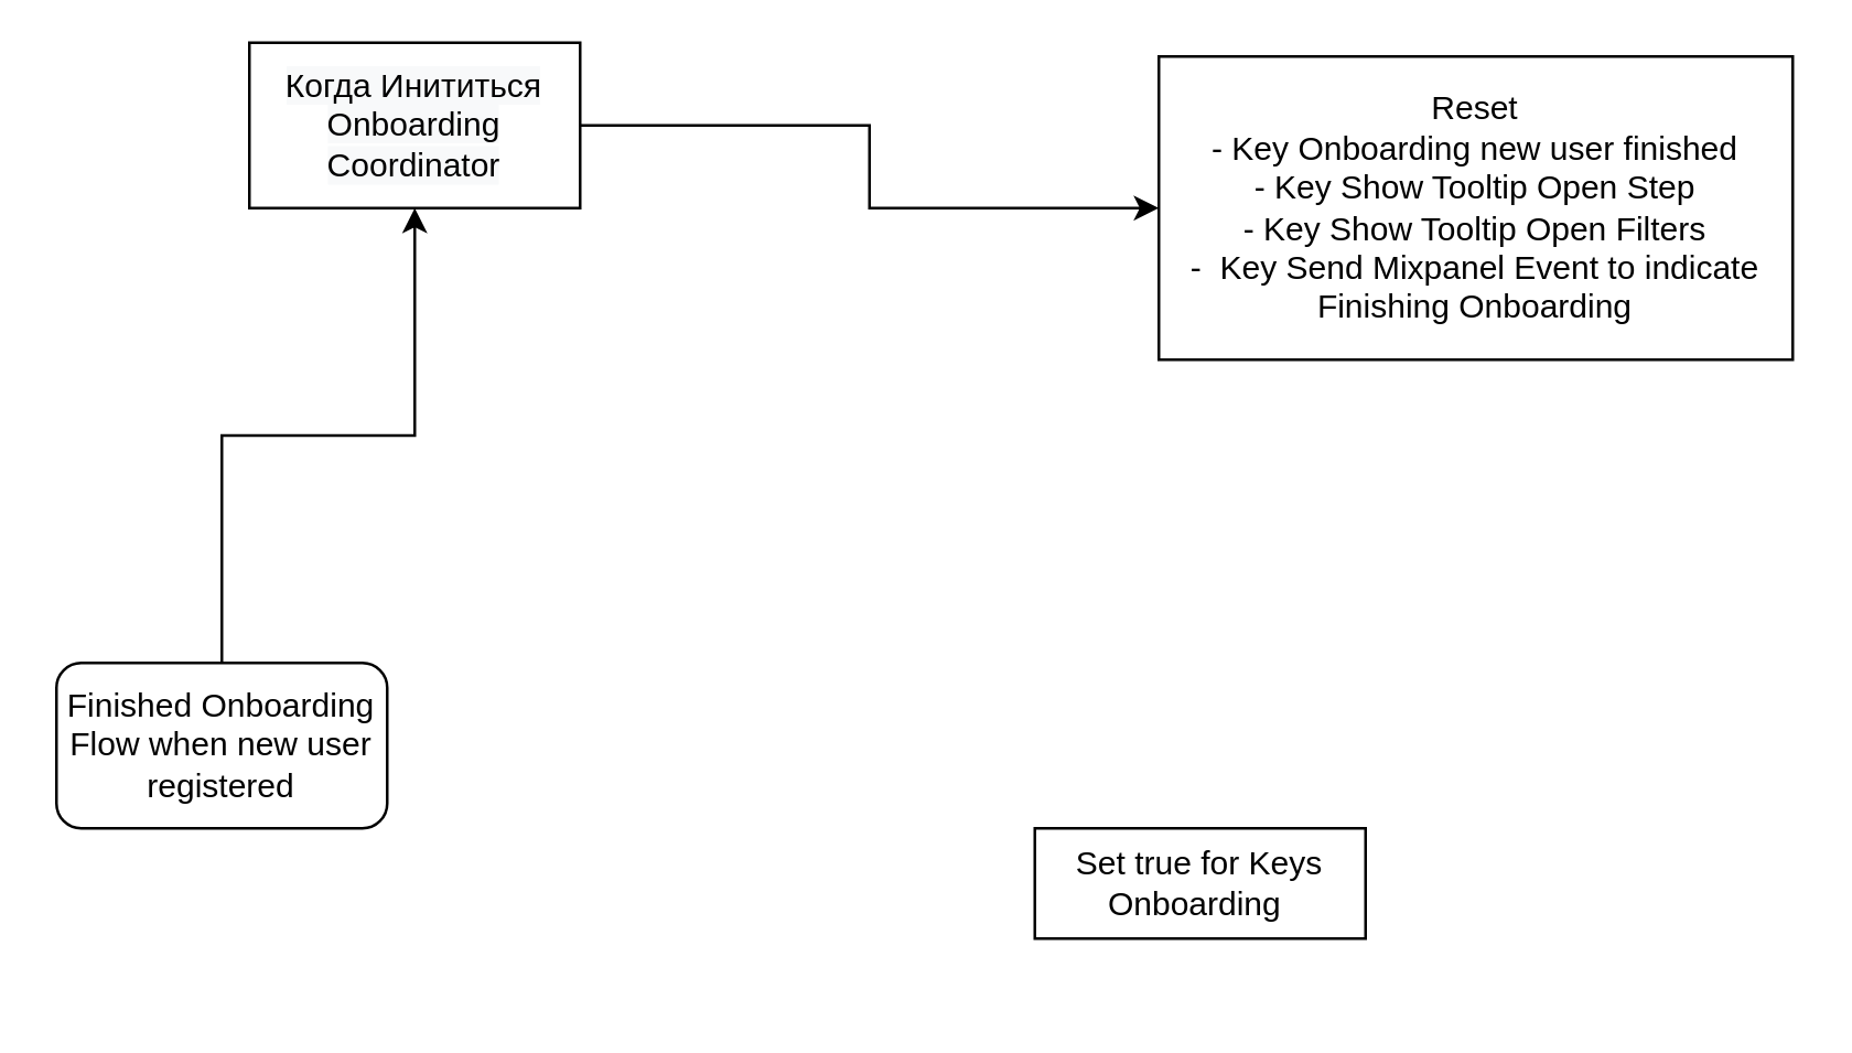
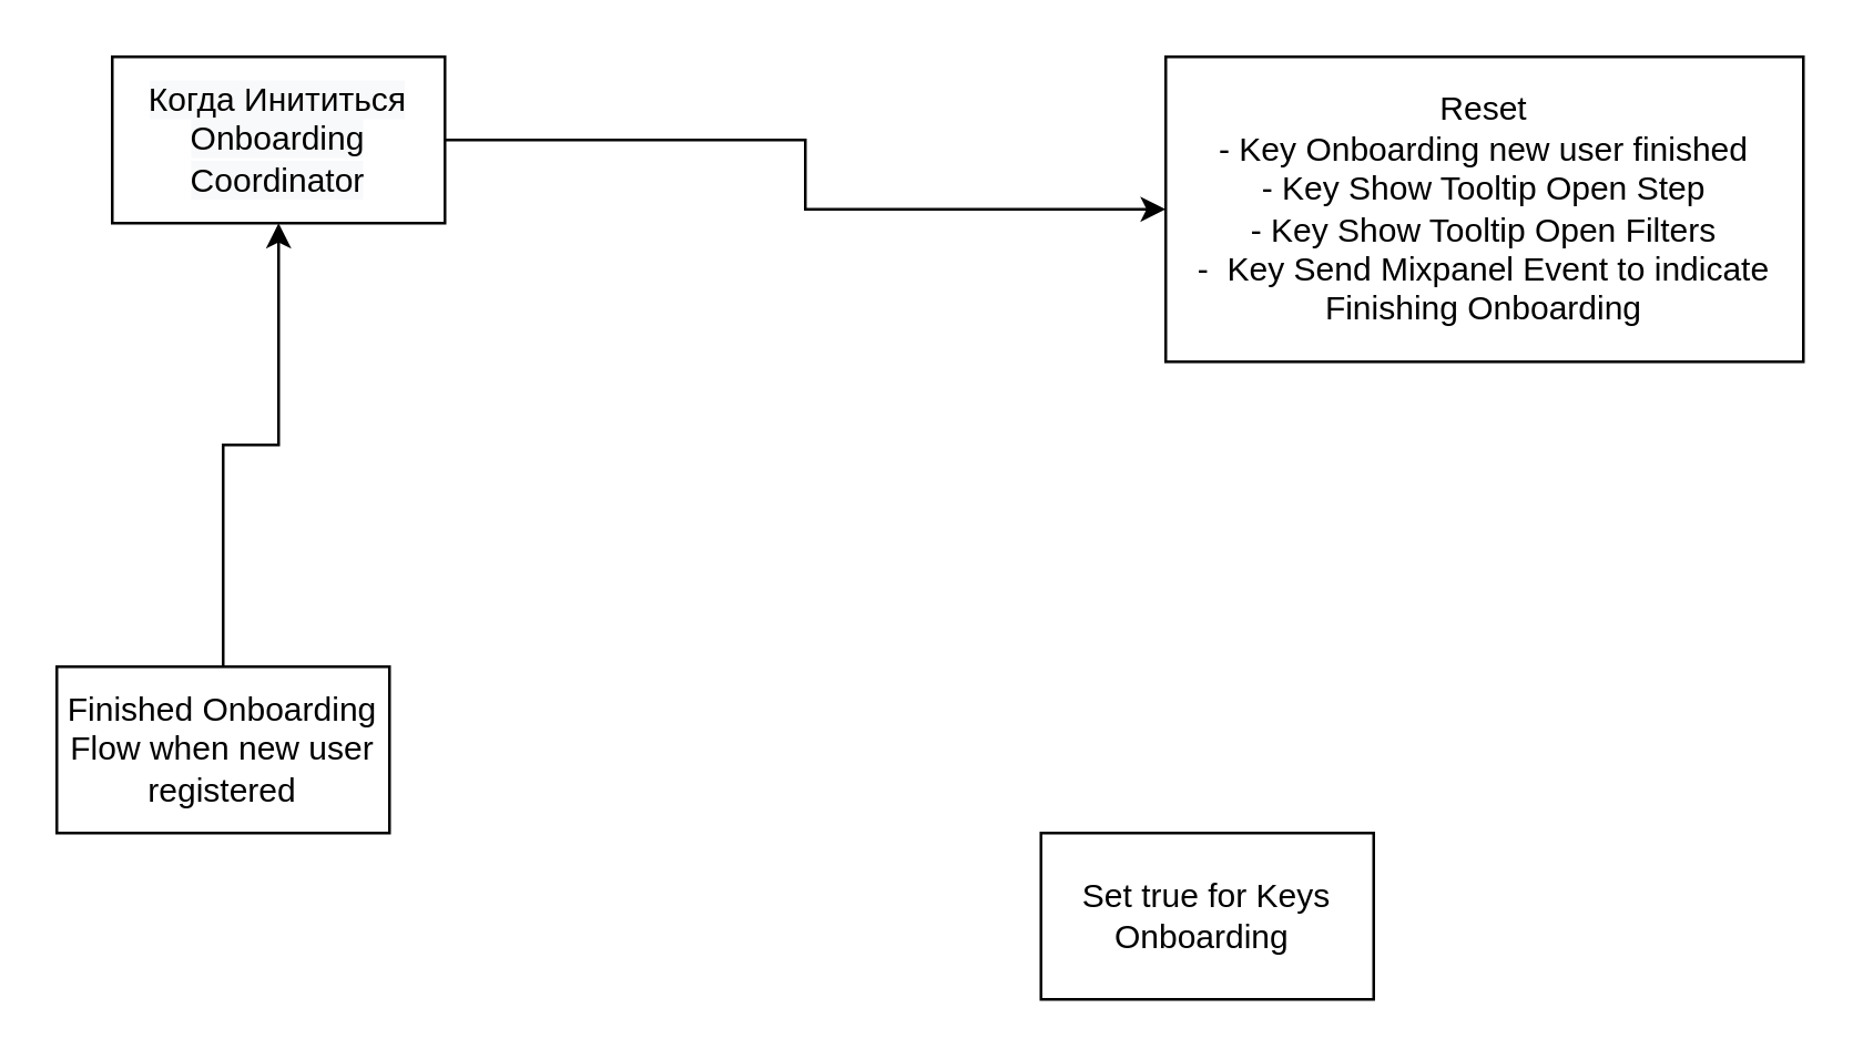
  <mxCell id="0" />
  <mxCell id="1" parent="0" />
  <mxCell id="2" value="Reset &lt;br&gt;- Key Onboarding new user finished&lt;br&gt;- Key Show Tooltip Open Step&lt;br&gt;- Key Show Tooltip Open Filters&lt;br&gt;-&amp;nbsp; Key Send Mixpanel Event to indicate Finishing Onboarding" style="rounded=0;whiteSpace=wrap;html=1;" vertex="1" parent="1"><mxGeometry x="420" y="20" width="230" height="110" as="geometry" /></mxCell>
  <mxCell id="3" value="" style="edgeStyle=orthogonalEdgeStyle;rounded=0;orthogonalLoop=1;jettySize=auto;html=1;entryX=0;entryY=0.5;entryDx=0;entryDy=0;" edge="1" parent="1" source="4" target="2"><mxGeometry relative="1" as="geometry"><mxPoint x="100" y="110" as="targetPoint" /></mxGeometry></mxCell>
- <mxCell id="4" value="&lt;meta charset=&quot;utf-8&quot;&gt;&lt;span style=&quot;color: rgb(0, 0, 0); font-family: Helvetica; font-size: 12px; font-style: normal; font-variant-ligatures: normal; font-variant-caps: normal; font-weight: 400; letter-spacing: normal; orphans: 2; text-align: center; text-indent: 0px; text-transform: none; widows: 2; word-spacing: 0px; -webkit-text-stroke-width: 0px; background-color: rgb(248, 249, 250); text-decoration-thickness: initial; text-decoration-style: initial; text-decoration-color: initial; float: none; display: inline !important;&quot;&gt;Когда Инититься Onboarding Coordinator&lt;/span&gt;" style="rounded=0;whiteSpace=wrap;html=1;" vertex="1" parent="1"><mxGeometry x="90" y="15" width="120" height="60" as="geometry" /></mxCell>
- <mxCell id="5" value="Set true for Keys&lt;br&gt;Onboarding&amp;nbsp;" style="rounded=0;whiteSpace=wrap;html=1;" vertex="1" parent="1"><mxGeometry x="375" y="300" width="120" height="40" as="geometry" /></mxCell>
+ <mxCell id="4" value="&lt;meta charset=&quot;utf-8&quot;&gt;&lt;span style=&quot;color: rgb(0, 0, 0); font-family: Helvetica; font-size: 12px; font-style: normal; font-variant-ligatures: normal; font-variant-caps: normal; font-weight: 400; letter-spacing: normal; orphans: 2; text-align: center; text-indent: 0px; text-transform: none; widows: 2; word-spacing: 0px; -webkit-text-stroke-width: 0px; background-color: rgb(248, 249, 250); text-decoration-thickness: initial; text-decoration-style: initial; text-decoration-color: initial; float: none; display: inline !important;&quot;&gt;Когда Инититься Onboarding Coordinator&lt;/span&gt;" style="rounded=0;whiteSpace=wrap;html=1;" vertex="1" parent="1"><mxGeometry x="40" y="20" width="120" height="60" as="geometry" /></mxCell>
+ <mxCell id="5" value="Set true for Keys&lt;br&gt;Onboarding&amp;nbsp;" style="rounded=0;whiteSpace=wrap;html=1;" vertex="1" parent="1"><mxGeometry x="375" y="300" width="120" height="60" as="geometry" /></mxCell>
  <mxCell id="6" style="edgeStyle=orthogonalEdgeStyle;rounded=0;orthogonalLoop=1;jettySize=auto;html=1;" edge="1" parent="1" source="7" target="4"><mxGeometry relative="1" as="geometry" /></mxCell>
- <mxCell id="7" value="Finished Onboarding Flow when new user registered" style="whiteSpace=wrap;html=1;rounded=1;" vertex="1" parent="1"><mxGeometry x="20" y="240" width="120" height="60" as="geometry" /></mxCell>
+ <mxCell id="7" value="Finished Onboarding Flow when new user registered" style="rounded=0;whiteSpace=wrap;html=1;" vertex="1" parent="1"><mxGeometry x="20" y="240" width="120" height="60" as="geometry" /></mxCell>
